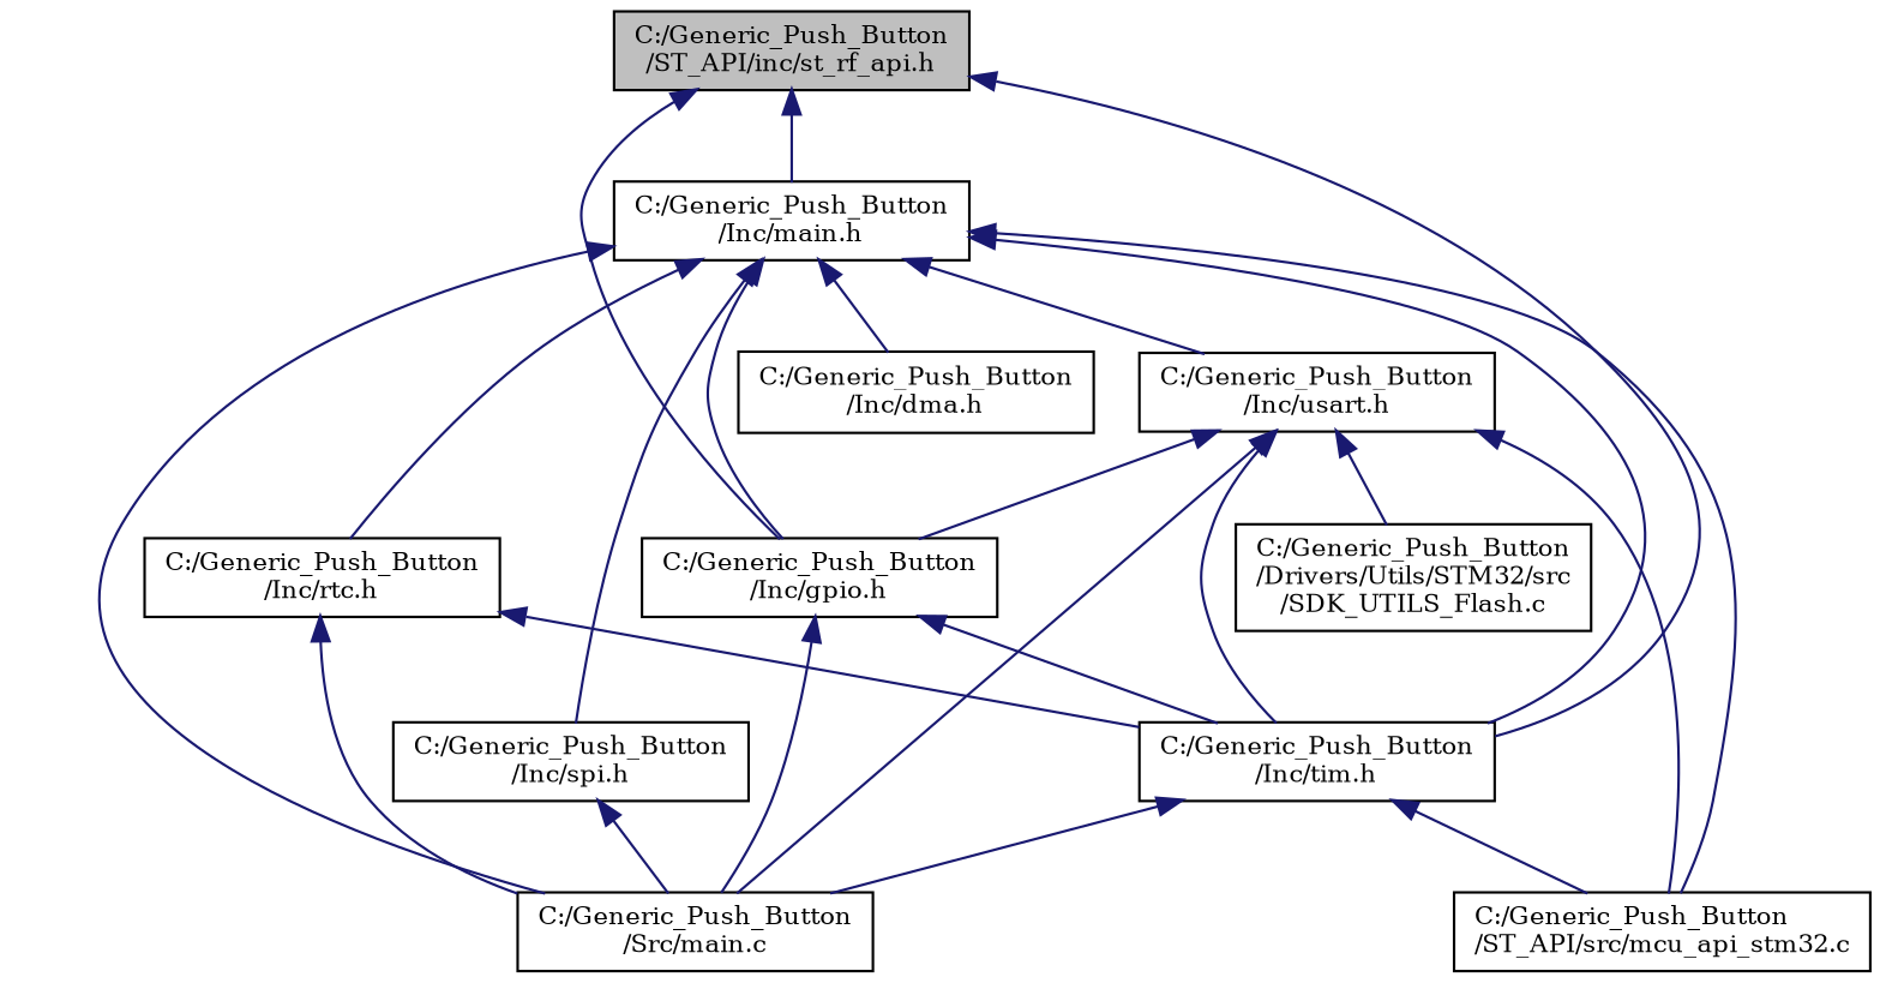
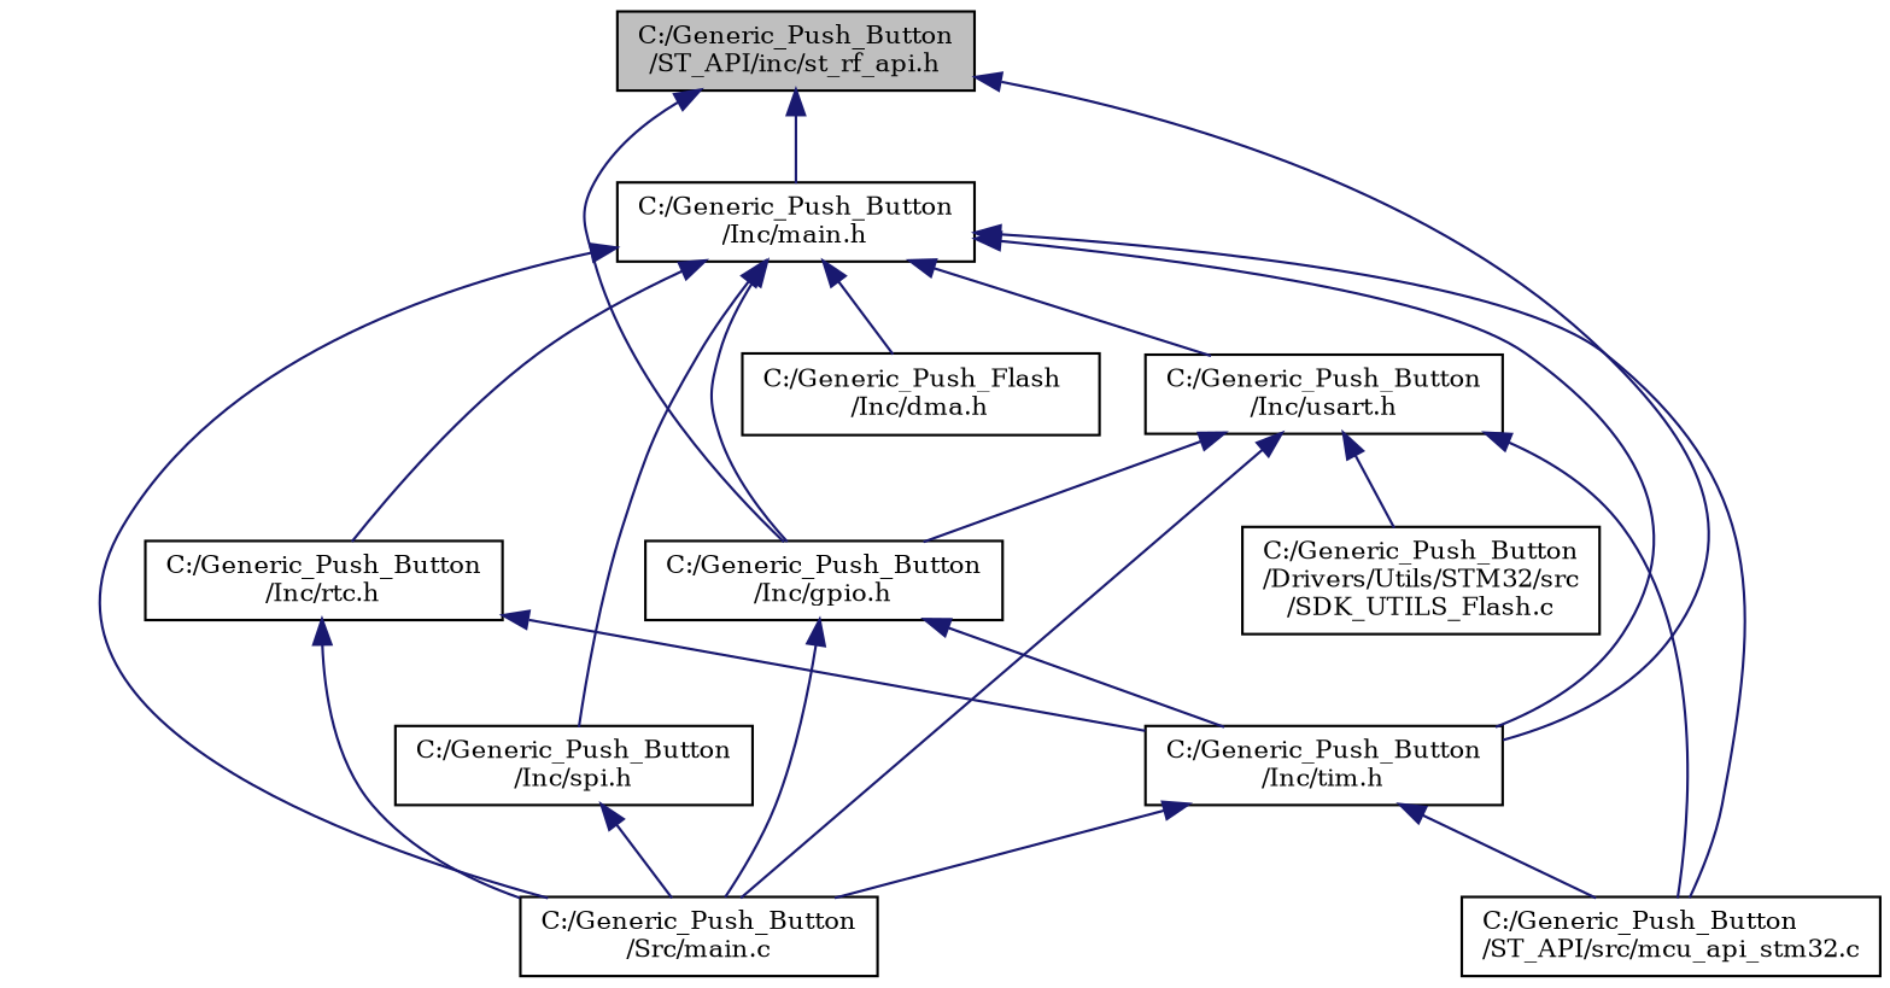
  digraph {
    fontname="DejaVu Serif"
    node [color=black fillcolor=white fontname="DejaVu Serif" fontsize=10 shape=record style=filled]
    edge [color=midnightblue dir=back fontname="DejaVu Serif" fontsize=10 labelfontname=Helvetica labelfontsize=10 style=solid]
    n1 [fillcolor=grey75 fontcolor=black height=0.2 label="C:/Generic_Push_Button\l/ST_API/inc/st_rf_api.h" width=0.4]
    n2 [height=0.2 label="C:/Generic_Push_Button\l/Inc/main.h" width=0.4]
    n3 [height=0.2 label="C:/Generic_Push_Button\l/Inc/gpio.h" width=0.4]
    n4 [height=0.2 label="C:/Generic_Push_Button\l/Inc/tim.h" width=0.4]
-   n5 [height=0.2 label="C:/Generic_Push_Button\l/Inc/dma.h" width=0.4]
+   n5 [height=0.2 label="C:/Generic_Push_Flash\l/Inc/dma.h" width=0.4]
    n6 [height=0.2 label="C:/Generic_Push_Button\l/Src/main.c" width=0.4]
    n7 [height=0.2 label="C:/Generic_Push_Button\l/ST_API/src/mcu_api_stm32.c" width=0.4]
    n8 [height=0.2 label="C:/Generic_Push_Button\l/Inc/usart.h" width=0.4]
    n9 [height=0.2 label="C:/Generic_Push_Button\l/Inc/rtc.h" width=0.4]
    n10 [height=0.2 label="C:/Generic_Push_Button\l/Inc/spi.h" width=0.4]
    n11 [height=0.2 label="C:/Generic_Push_Button\l/Drivers/Utils/STM32/src\l/SDK_UTILS_Flash.c" width=0.4]
    n1 -> n2
    n1 -> n3
    n1 -> n4
    n2 -> n3
    n2 -> n4
    n2 -> n5
    n2 -> n6
    n2 -> n7
    n2 -> n8
    n2 -> n9
    n2 -> n10
    n3 -> n4
    n3 -> n6
    n4 -> n6
    n4 -> n7
    n8 -> n3
-   n8 -> n4
    n8 -> n6
    n8 -> n7
    n8 -> n11
    n9 -> n4
    n9 -> n6
    n10 -> n6
  }
